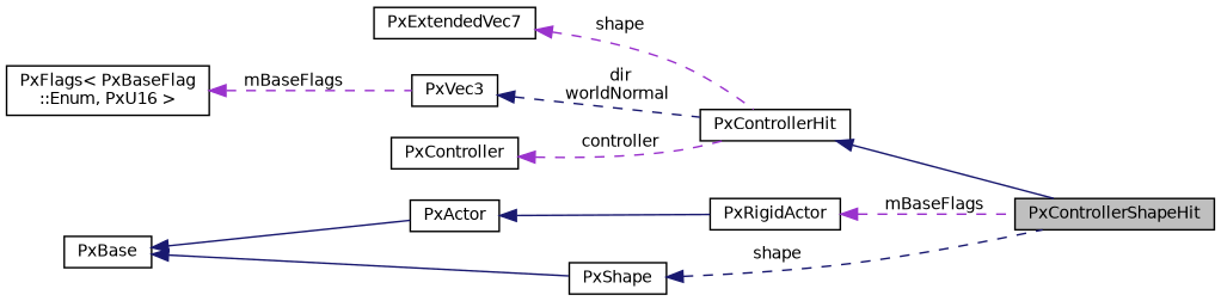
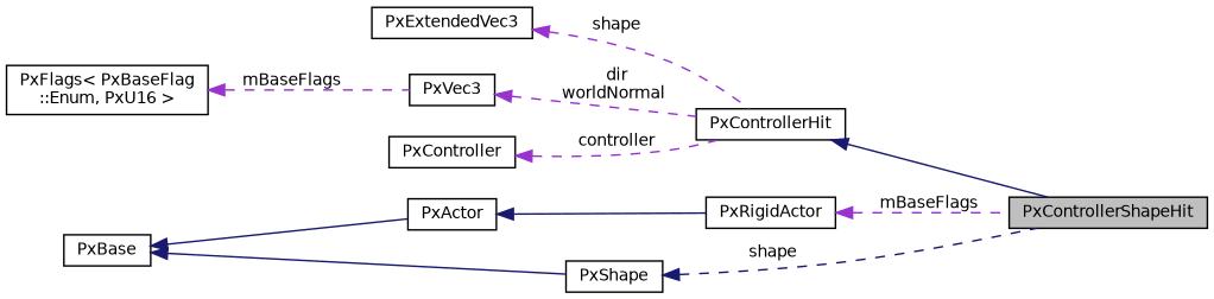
  digraph {
    rankdir=LR
    node [color=black fillcolor=white fontname=Helvetica fontsize=10 shape=record style=filled]
    edge [color=midnightblue dir=back fontname=Helvetica fontsize=10 labelfontname=Helvetica labelfontsize=10 style=dashed]
    n1 [fillcolor=grey75 fontcolor=black height=0.2 label=PxControllerShapeHit width=0.4]
    n2 [height=0.2 label=PxControllerHit width=0.4]
-   n3 [height=0.2 label=PxExtendedVec7 width=0.4]
+   n3 [height=0.2 label=PxExtendedVec3 width=0.4]
    n4 [height=0.2 label=PxVec3 width=0.4]
    n5 [height=0.2 label=PxController width=0.4]
    n6 [height=0.2 label=PxRigidActor width=0.4]
    n7 [height=0.2 label=PxActor width=0.4]
    n8 [height=0.2 label=PxBase width=0.4]
    n9 [height=0.2 label=PxShape width=0.4]
    n10 [height=0.2 label="PxFlags\< PxBaseFlag\l::Enum, PxU16 \>" width=0.4]
    n2 -> n1 [style=solid]
    n3 -> n2 [color=darkorchid3 label=" shape"]
-   n4 -> n2 [label=" dir\nworldNormal"]
+   n4 -> n2 [color=darkorchid3 label=" dir\nworldNormal"]
    n5 -> n2 [color=darkorchid3 label=" controller"]
    n6 -> n1 [color=darkorchid3 label=" mBaseFlags"]
    n7 -> n6 [style=solid]
    n8 -> n7 [style=solid]
    n8 -> n9 [style=solid]
    n9 -> n1 [label=" shape"]
    n10 -> n4 [color=darkorchid3 label=" mBaseFlags"]
  }
